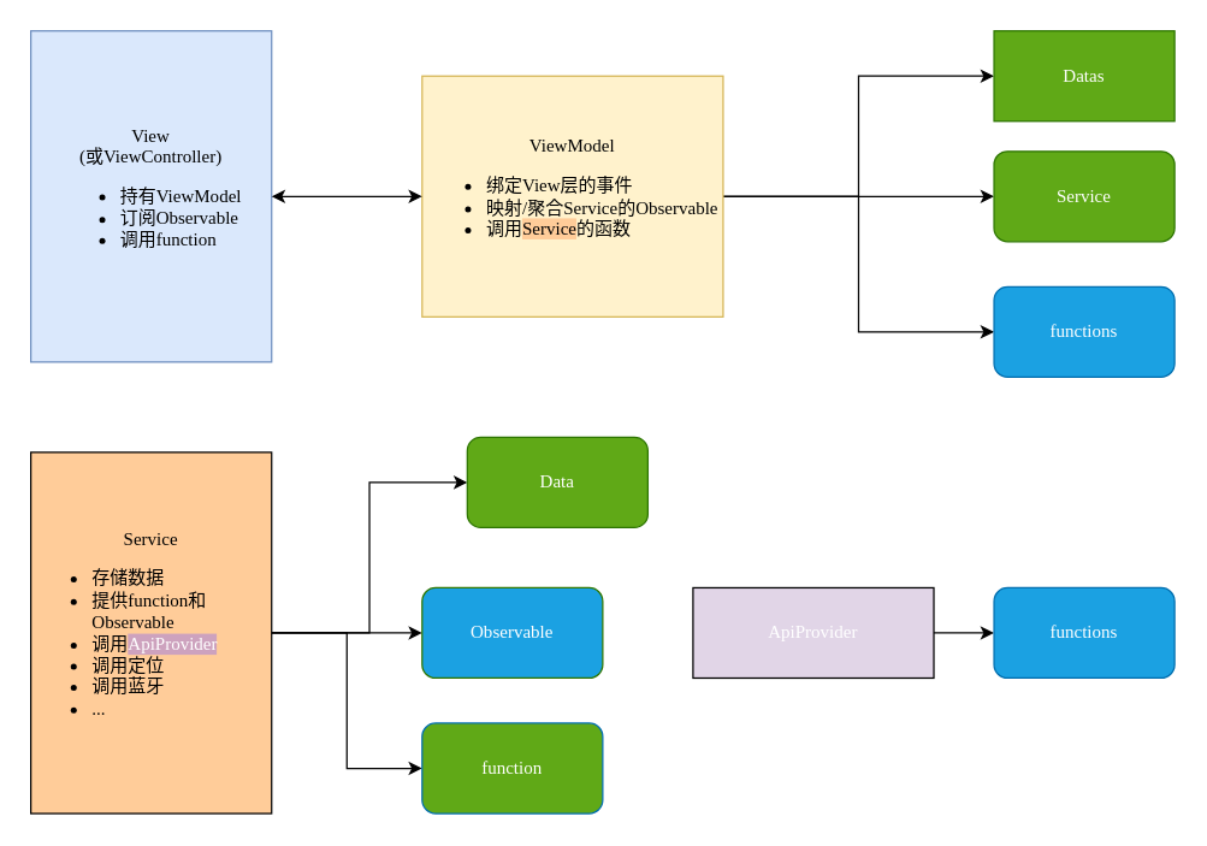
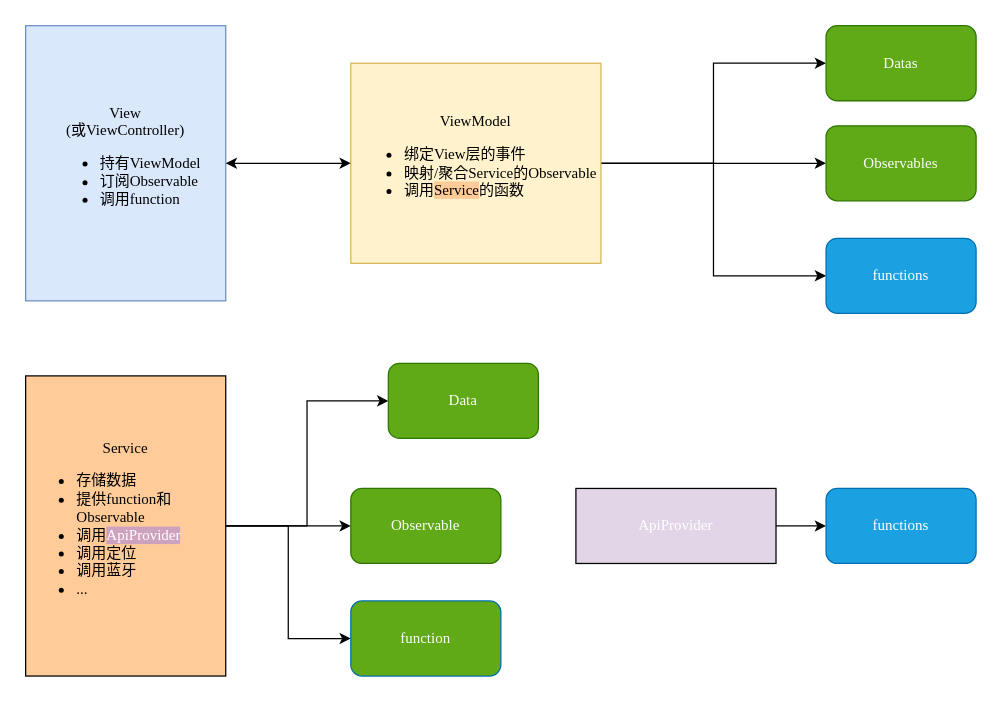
  <mxCell id="0" />
  <mxCell id="1" parent="0" />
  <mxCell id="2" style="edgeStyle=orthogonalEdgeStyle;rounded=0;orthogonalLoop=1;jettySize=auto;html=1;fontFamily=Verdana;" parent="1" source="5" target="15" edge="1"><mxGeometry relative="1" as="geometry" /></mxCell>
  <mxCell id="3" style="edgeStyle=orthogonalEdgeStyle;rounded=0;orthogonalLoop=1;jettySize=auto;html=1;entryX=0;entryY=0.5;entryDx=0;entryDy=0;fontFamily=Verdana;" parent="1" source="5" target="14" edge="1"><mxGeometry relative="1" as="geometry" /></mxCell>
  <mxCell id="4" style="edgeStyle=orthogonalEdgeStyle;rounded=0;orthogonalLoop=1;jettySize=auto;html=1;entryX=0;entryY=0.5;entryDx=0;entryDy=0;fontFamily=Verdana;" parent="1" source="5" target="16" edge="1"><mxGeometry relative="1" as="geometry" /></mxCell>
  <mxCell id="5" value="&lt;div style=&quot;text-align: center&quot;&gt;&lt;span&gt;ViewModel&lt;/span&gt;&lt;/div&gt;&lt;ul&gt;&lt;li style=&quot;text-align: left&quot;&gt;绑定View层的事件&lt;br&gt;&lt;/li&gt;&lt;li style=&quot;text-align: left&quot;&gt;映射/聚合Service的Observable&lt;/li&gt;&lt;li style=&quot;text-align: left&quot;&gt;调用&lt;span style=&quot;background-color: rgb(255 , 204 , 153)&quot;&gt;Service&lt;/span&gt;的函数&lt;/li&gt;&lt;/ul&gt;" style="rounded=0;html=1;align=center;whiteSpace=wrap;spacing=2;fontFamily=Verdana;fillColor=#fff2cc;strokeColor=#d6b656;" parent="1" vertex="1"><mxGeometry x="280" y="50" width="200" height="160" as="geometry" /></mxCell>
  <mxCell id="6" value="&lt;div style=&quot;text-align: center&quot;&gt;&lt;span&gt;View&lt;/span&gt;&lt;/div&gt;&lt;div style=&quot;text-align: center&quot;&gt;&lt;span&gt;(或ViewController)&lt;/span&gt;&lt;/div&gt;&lt;div style=&quot;text-align: left&quot;&gt;&lt;ul&gt;&lt;li style=&quot;text-align: left&quot;&gt;持有ViewModel&lt;br&gt;&lt;/li&gt;&lt;li style=&quot;text-align: left&quot;&gt;订阅Observable&lt;br&gt;&lt;/li&gt;&lt;li style=&quot;text-align: left&quot;&gt;调用function&lt;br&gt;&lt;/li&gt;&lt;/ul&gt;&lt;/div&gt;" style="rounded=0;whiteSpace=wrap;html=1;spacing=0;fontFamily=Verdana;fillColor=#dae8fc;strokeColor=#6c8ebf;" parent="1" vertex="1"><mxGeometry x="20" y="20" width="160" height="220" as="geometry" /></mxCell>
  <mxCell id="7" style="edgeStyle=orthogonalEdgeStyle;rounded=0;orthogonalLoop=1;jettySize=auto;html=1;entryX=0;entryY=0.5;entryDx=0;entryDy=0;fontFamily=Verdana;" parent="1" source="10" target="12" edge="1"><mxGeometry relative="1" as="geometry" /></mxCell>
  <mxCell id="8" style="edgeStyle=orthogonalEdgeStyle;rounded=0;orthogonalLoop=1;jettySize=auto;html=1;entryX=0;entryY=0.5;entryDx=0;entryDy=0;fontFamily=Verdana;" parent="1" source="10" target="11" edge="1"><mxGeometry relative="1" as="geometry" /></mxCell>
  <mxCell id="9" style="edgeStyle=orthogonalEdgeStyle;rounded=0;orthogonalLoop=1;jettySize=auto;html=1;entryX=0;entryY=0.5;entryDx=0;entryDy=0;fontFamily=Verdana;" parent="1" source="10" target="13" edge="1"><mxGeometry relative="1" as="geometry" /></mxCell>
  <mxCell id="10" value="Service&lt;br&gt;&lt;ul&gt;&lt;li style=&quot;text-align: left&quot;&gt;存储数据&lt;/li&gt;&lt;li style=&quot;text-align: left&quot;&gt;提供function和Observable&lt;/li&gt;&lt;li style=&quot;text-align: left&quot;&gt;调用&lt;span style=&quot;background-color: rgb(205 , 162 , 190)&quot;&gt;&lt;font color=&quot;#ffffff&quot;&gt;ApiProvider&lt;/font&gt;&lt;/span&gt;&lt;br&gt;&lt;/li&gt;&lt;li style=&quot;text-align: left&quot;&gt;调用定位&lt;br&gt;&lt;/li&gt;&lt;li style=&quot;text-align: left&quot;&gt;调用蓝牙&lt;br&gt;&lt;/li&gt;&lt;li style=&quot;text-align: left&quot;&gt;...&lt;br&gt;&lt;/li&gt;&lt;/ul&gt;" style="rounded=0;whiteSpace=wrap;html=1;fillColor=#FFCC99;fontFamily=Verdana;" parent="1" vertex="1"><mxGeometry x="20" y="300" width="160" height="240" as="geometry" /></mxCell>
- <mxCell id="11" value="Observable" style="rounded=1;whiteSpace=wrap;html=1;fontFamily=Verdana;fillColor=#1ba1e2;strokeColor=#2D7600;fontColor=#ffffff;" parent="1" vertex="1"><mxGeometry x="280" y="390" width="120" height="60" as="geometry" /></mxCell>
+ <mxCell id="11" value="Observable" style="rounded=1;whiteSpace=wrap;html=1;fontFamily=Verdana;fillColor=#60a917;strokeColor=#2D7600;fontColor=#ffffff;" parent="1" vertex="1"><mxGeometry x="280" y="390" width="120" height="60" as="geometry" /></mxCell>
  <mxCell id="12" value="Data" style="rounded=1;whiteSpace=wrap;html=1;fontFamily=Verdana;fillColor=#60a917;strokeColor=#2D7600;fontColor=#ffffff;" parent="1" vertex="1"><mxGeometry x="310" y="290" width="120" height="60" as="geometry" /></mxCell>
  <mxCell id="13" value="function" style="rounded=1;whiteSpace=wrap;html=1;fontFamily=Verdana;fillColor=#60a917;strokeColor=#006EAF;fontColor=#ffffff;" parent="1" vertex="1"><mxGeometry x="280" y="480" width="120" height="60" as="geometry" /></mxCell>
- <mxCell id="14" value="Service" style="rounded=1;whiteSpace=wrap;html=1;fontFamily=Verdana;fillColor=#60a917;strokeColor=#2D7600;fontColor=#ffffff;" parent="1" vertex="1"><mxGeometry x="660" y="100" width="120" height="60" as="geometry" /></mxCell>
- <mxCell id="15" value="Datas" style="whiteSpace=wrap;html=1;fontFamily=Verdana;fillColor=#60a917;strokeColor=#2D7600;fontColor=#ffffff;rounded=0;" parent="1" vertex="1"><mxGeometry x="660" y="20" width="120" height="60" as="geometry" /></mxCell>
+ <mxCell id="14" value="Observables" style="rounded=1;whiteSpace=wrap;html=1;fontFamily=Verdana;fillColor=#60a917;strokeColor=#2D7600;fontColor=#ffffff;" parent="1" vertex="1"><mxGeometry x="660" y="100" width="120" height="60" as="geometry" /></mxCell>
+ <mxCell id="15" value="Datas" style="rounded=1;whiteSpace=wrap;html=1;fontFamily=Verdana;fillColor=#60a917;strokeColor=#2D7600;fontColor=#ffffff;" parent="1" vertex="1"><mxGeometry x="660" y="20" width="120" height="60" as="geometry" /></mxCell>
  <mxCell id="16" value="functions" style="rounded=1;whiteSpace=wrap;html=1;fontFamily=Verdana;fillColor=#1ba1e2;strokeColor=#006EAF;fontColor=#ffffff;" parent="1" vertex="1"><mxGeometry x="660" y="190" width="120" height="60" as="geometry" /></mxCell>
  <mxCell id="17" style="edgeStyle=orthogonalEdgeStyle;rounded=0;orthogonalLoop=1;jettySize=auto;html=1;entryX=0;entryY=0.5;entryDx=0;entryDy=0;fontFamily=Verdana;" parent="1" source="18" target="19" edge="1"><mxGeometry relative="1" as="geometry" /></mxCell>
  <mxCell id="18" value="&lt;span&gt;&lt;font color=&quot;#ffffff&quot;&gt;ApiProvider&lt;br&gt;&lt;/font&gt;&lt;/span&gt;" style="rounded=0;whiteSpace=wrap;html=1;fillColor=#e1d5e7;fontFamily=Verdana;" parent="1" vertex="1"><mxGeometry x="460" y="390" width="160" height="60" as="geometry" /></mxCell>
  <mxCell id="19" value="functions" style="rounded=1;whiteSpace=wrap;html=1;fontFamily=Verdana;fillColor=#1ba1e2;strokeColor=#006EAF;fontColor=#ffffff;" parent="1" vertex="1"><mxGeometry x="660" y="390" width="120" height="60" as="geometry" /></mxCell>
  <mxCell id="20" value="" style="endArrow=classic;startArrow=classic;html=1;entryX=0;entryY=0.5;entryDx=0;entryDy=0;exitX=1;exitY=0.5;exitDx=0;exitDy=0;fontFamily=Verdana;" parent="1" source="6" target="5" edge="1"><mxGeometry width="50" height="50" relative="1" as="geometry"><mxPoint x="195" y="155" as="sourcePoint" /><mxPoint x="245" y="105" as="targetPoint" /></mxGeometry></mxCell>
